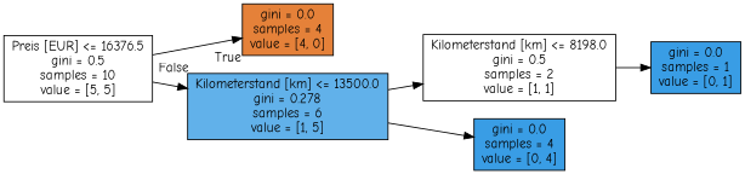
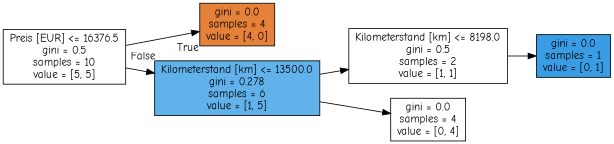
  digraph {
    fontname="Comic Neue"
    rankdir=LR
    node [color=black fillcolor="#ffffff" fontname="Comic Neue" shape=box style=filled]
    edge [fontname="Comic Neue"]
    n1 [label="Preis [EUR] <= 16376.5\ngini = 0.5\nsamples = 10\nvalue = [5, 5]"]
    n2 [fillcolor="#e58139" label="gini = 0.0\nsamples = 4\nvalue = [4, 0]"]
    n3 [fillcolor="#61b1ea" label="Kilometerstand [km] <= 13500.0\ngini = 0.278\nsamples = 6\nvalue = [1, 5]"]
    n4 [label="Kilometerstand [km] <= 8198.0\ngini = 0.5\nsamples = 2\nvalue = [1, 1]"]
-   n5 [fillcolor="#399de5" label="gini = 0.0\nsamples = 4\nvalue = [0, 4]"]
+   n5 [label="gini = 0.0\nsamples = 4\nvalue = [0, 4]"]
    n6 [fillcolor="#399de5" label="gini = 0.0\nsamples = 1\nvalue = [0, 1]"]
    n1 -> n2 [headlabel=True labelangle=45 labeldistance=2.5]
    n1 -> n3 [headlabel=False labelangle=-45 labeldistance=2.5]
    n3 -> n4
    n3 -> n5
    n4 -> n6
  }
